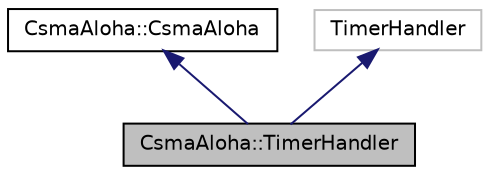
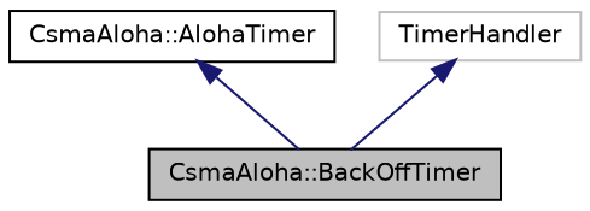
  digraph {
    node [color=black fillcolor=white fontname=Helvetica fontsize=10 shape=record style=filled]
    edge [color=midnightblue dir=back fontname=Helvetica fontsize=10 labelfontname=Helvetica labelfontsize=10 style=solid]
-   n1 [fillcolor=grey75 fontcolor=black height=0.2 label="CsmaAloha::TimerHandler" width=0.4]
-   n2 [height=0.2 label="CsmaAloha::CsmaAloha" width=0.4]
+   n1 [fillcolor=grey75 fontcolor=black height=0.2 label="CsmaAloha::BackOffTimer" width=0.4]
+   n2 [height=0.2 label="CsmaAloha::AlohaTimer" width=0.4]
    n3 [color=grey75 height=0.2 label=TimerHandler width=0.4]
    n2 -> n1
    n3 -> n1
  }
